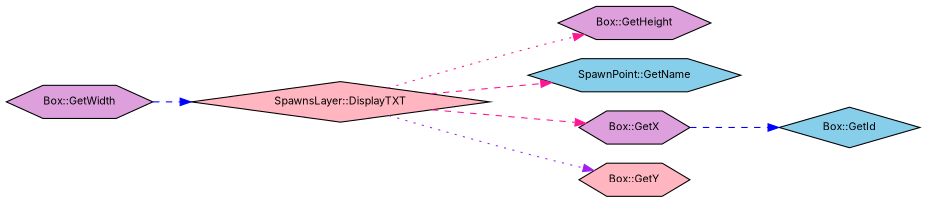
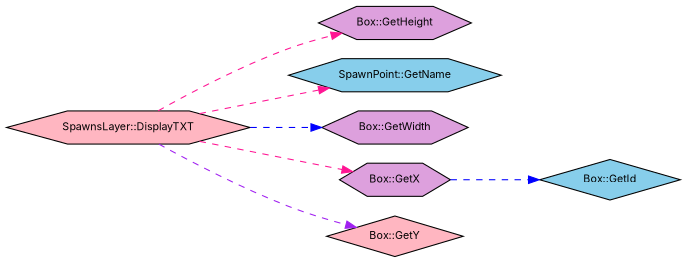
  digraph {
    fontname=Inter
    rankdir=LR
    node [color=black fillcolor=plum fontname=Inter fontsize=10 shape=hexagon style=filled]
    edge [color=deeppink fontname=Inter fontsize=10 labelfontname=Helvetica labelfontsize=10 style=dashed]
-   n1 [fillcolor=lightpink fontcolor=black height=0.2 label="SpawnsLayer::DisplayTXT" shape=diamond width=0.4]
+   n1 [fillcolor=lightpink fontcolor=black height=0.2 label="SpawnsLayer::DisplayTXT" width=0.4]
    n2 [height=0.2 label="Box::GetHeight" width=0.4]
    n3 [fillcolor=skyblue height=0.2 label="SpawnPoint::GetName" width=0.4]
    n4 [height=0.2 label="Box::GetWidth" width=0.4]
    n5 [height=0.2 label="Box::GetX" width=0.4]
-   n6 [fillcolor=lightpink height=0.2 label="Box::GetY" width=0.4]
+   n6 [fillcolor=lightpink height=0.2 label="Box::GetY" shape=diamond width=0.4]
    n7 [fillcolor=skyblue height=0.2 label="Box::GetId" shape=diamond width=0.4]
-   n1 -> n2 [style=dotted]
+   n1 -> n2
    n1 -> n3
-   n4 -> n1 [color=blue]
+   n1 -> n4 [color=blue]
    n1 -> n5
-   n1 -> n6 [color=purple style=dotted]
+   n1 -> n6 [color=purple]
    n5 -> n7 [color=blue]
  }
